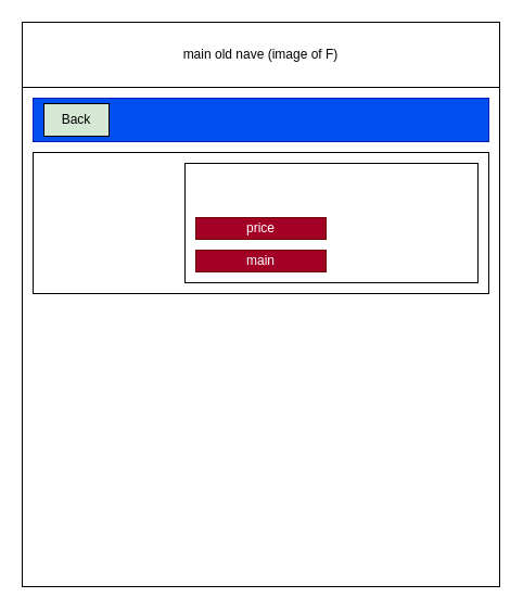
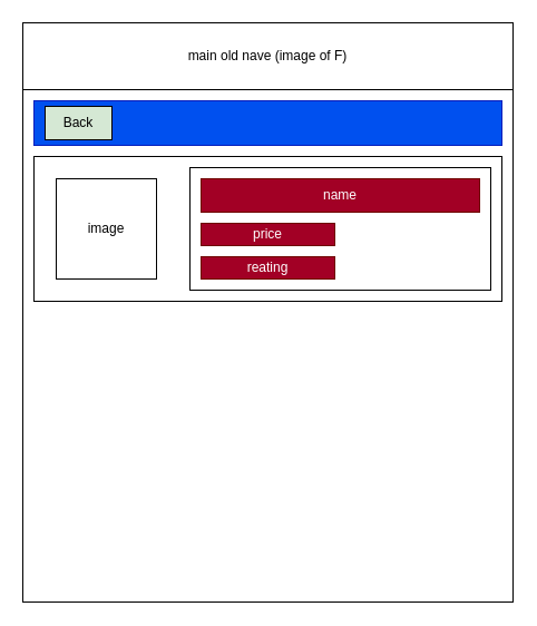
  <mxCell id="0" />
  <mxCell id="1" parent="0" />
  <mxCell id="2" value="" style="rounded=0;whiteSpace=wrap;html=1;" vertex="1" parent="1"><mxGeometry x="20" y="20" width="440" height="520" as="geometry" /></mxCell>
  <mxCell id="3" value="main old nave (image of F)" style="rounded=0;whiteSpace=wrap;html=1;" vertex="1" parent="1"><mxGeometry x="20" y="20" width="440" height="60" as="geometry" /></mxCell>
  <mxCell id="4" value="" style="rounded=0;whiteSpace=wrap;html=1;fillColor=#0050ef;fontColor=#ffffff;strokeColor=#001DBC;" vertex="1" parent="1"><mxGeometry x="30" y="90" width="420" height="40" as="geometry" /></mxCell>
  <mxCell id="5" value="Back" style="rounded=0;whiteSpace=wrap;html=1;fillColor=#d5e8d4;" vertex="1" parent="1"><mxGeometry x="40" y="95" width="60" height="30" as="geometry" /></mxCell>
  <mxCell id="6" value="" style="rounded=0;whiteSpace=wrap;html=1;" vertex="1" parent="1"><mxGeometry x="30" y="140" width="420" height="130" as="geometry" /></mxCell>
+ <mxCell id="7" value="image" style="whiteSpace=wrap;html=1;aspect=fixed;" vertex="1" parent="1"><mxGeometry x="50" y="160" width="90" height="90" as="geometry" /></mxCell>
  <mxCell id="8" value="" style="rounded=0;whiteSpace=wrap;html=1;" vertex="1" parent="1"><mxGeometry x="170" y="150" width="270" height="110" as="geometry" /></mxCell>
+ <mxCell id="9" value="name" style="rounded=0;whiteSpace=wrap;html=1;fillColor=#a20025;fontColor=#ffffff;strokeColor=#6F0000;" vertex="1" parent="1"><mxGeometry x="180" y="160" width="250" height="30" as="geometry" /></mxCell>
  <mxCell id="10" value="price" style="rounded=0;whiteSpace=wrap;html=1;fillColor=#a20025;fontColor=#ffffff;strokeColor=#6F0000;" vertex="1" parent="1"><mxGeometry x="180" y="200" width="120" height="20" as="geometry" /></mxCell>
- <mxCell id="11" value="main" style="rounded=0;whiteSpace=wrap;html=1;fillColor=#a20025;fontColor=#ffffff;strokeColor=#6F0000;" vertex="1" parent="1"><mxGeometry x="180" y="230" width="120" height="20" as="geometry" /></mxCell>
+ <mxCell id="11" value="reating" style="rounded=0;whiteSpace=wrap;html=1;fillColor=#a20025;fontColor=#ffffff;strokeColor=#6F0000;" vertex="1" parent="1"><mxGeometry x="180" y="230" width="120" height="20" as="geometry" /></mxCell>
